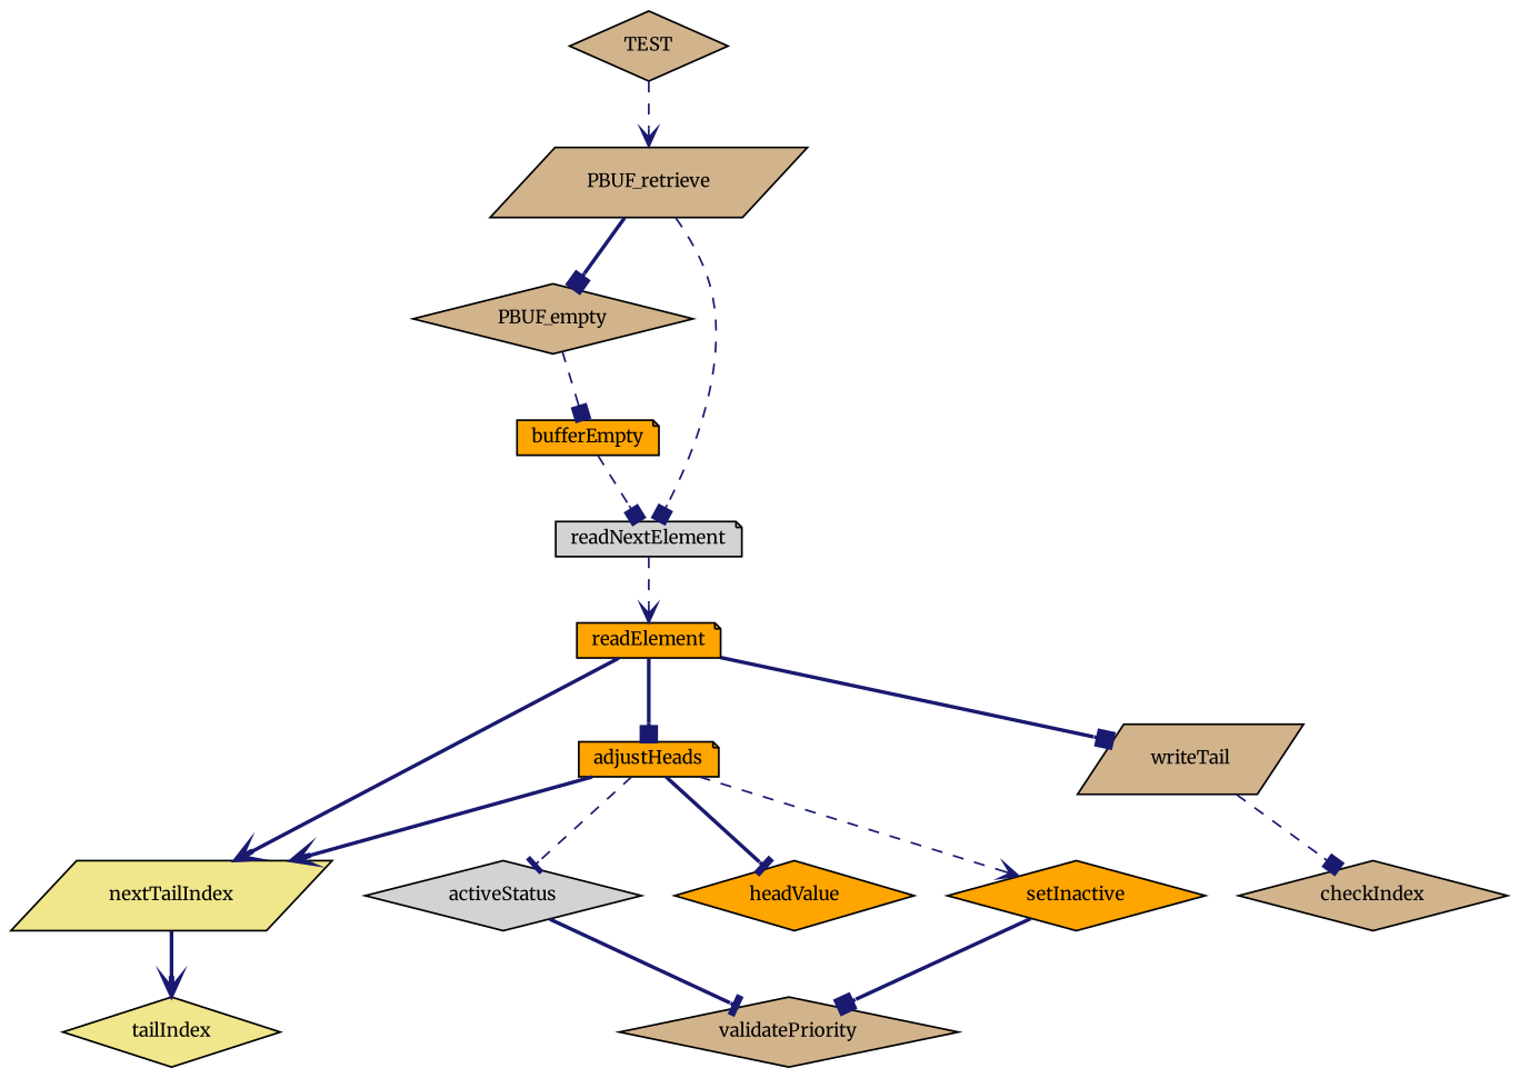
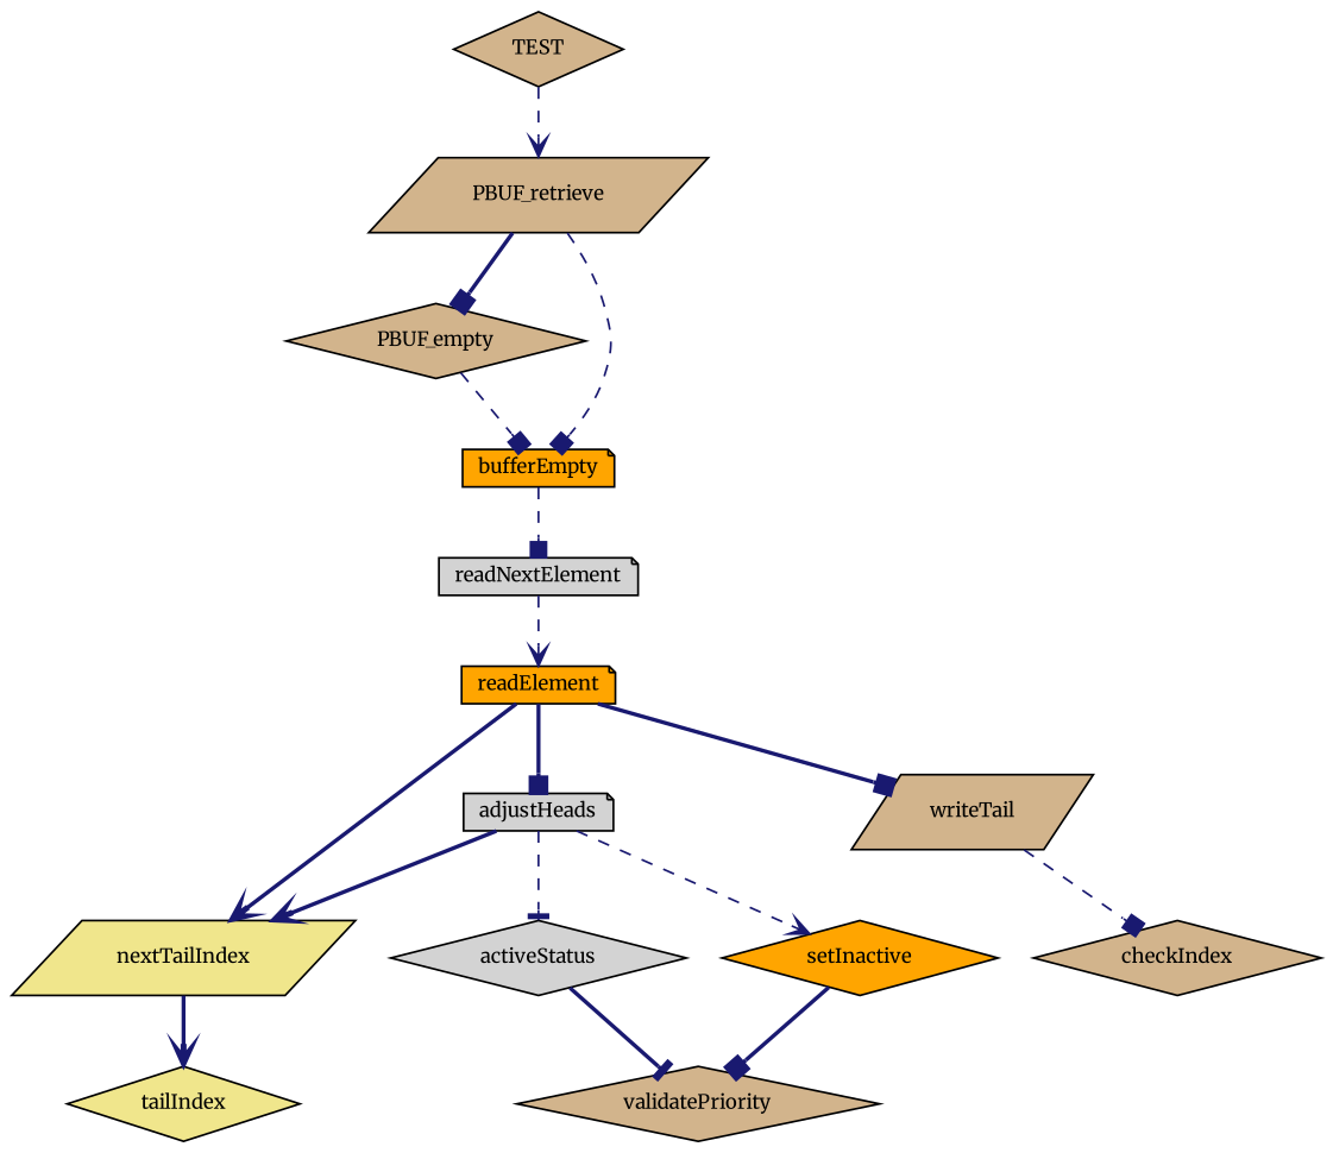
  digraph {
    fontname=Merriweather
    rankdir=TB
    node [color=black fillcolor=tan fontname=Merriweather fontsize=10 shape=diamond style=filled]
    edge [arrowhead=box color=midnightblue fontname=Merriweather fontsize=10 labelfontname=Helvetica labelfontsize=10 style=bold]
    n1 [fontcolor=black height=0.2 label=TEST width=0.4]
    n2 [height=0.2 label=PBUF_retrieve shape=parallelogram width=0.4]
    n3 [height=0.2 label=PBUF_empty width=0.4]
    n4 [fillcolor=lightgrey height=0.2 label=readNextElement shape=note width=0.4]
    n5 [fillcolor=orange height=0.2 label=bufferEmpty shape=note width=0.4]
    n6 [fillcolor=orange height=0.2 label=readElement shape=note width=0.4]
    n7 [fillcolor=khaki height=0.2 label=nextTailIndex shape=parallelogram width=0.4]
-   n8 [fillcolor=orange height=0.2 label=adjustHeads shape=note width=0.4]
+   n8 [fillcolor=lightgrey height=0.2 label=adjustHeads shape=note width=0.4]
    n9 [height=0.2 label=writeTail shape=parallelogram width=0.4]
    n10 [fillcolor=khaki height=0.2 label=tailIndex width=0.4]
    n11 [fillcolor=lightgrey height=0.2 label=activeStatus width=0.4]
-   n12 [fillcolor=orange height=0.2 label=headValue width=0.4]
    n13 [fillcolor=orange height=0.2 label=setInactive width=0.4]
    n14 [height=0.2 label=checkIndex width=0.4]
    n15 [height=0.2 label=validatePriority width=0.4]
    n1 -> n2 [arrowhead=vee style=dashed]
    n2 -> n3
-   n2 -> n4 [style=dashed]
+   n2 -> n5 [style=dashed]
    n3 -> n5 [style=dashed]
    n4 -> n6 [arrowhead=vee style=dashed]
    n5 -> n4 [style=dashed]
    n6 -> n7 [arrowhead=vee]
    n6 -> n8
    n6 -> n9
    n7 -> n10 [arrowhead=vee]
    n8 -> n7 [arrowhead=vee]
    n8 -> n11 [arrowhead=tee style=dashed]
-   n8 -> n12 [arrowhead=tee]
    n8 -> n13 [arrowhead=vee style=dashed]
    n9 -> n14 [style=dashed]
    n11 -> n15 [arrowhead=tee]
    n13 -> n15
  }
